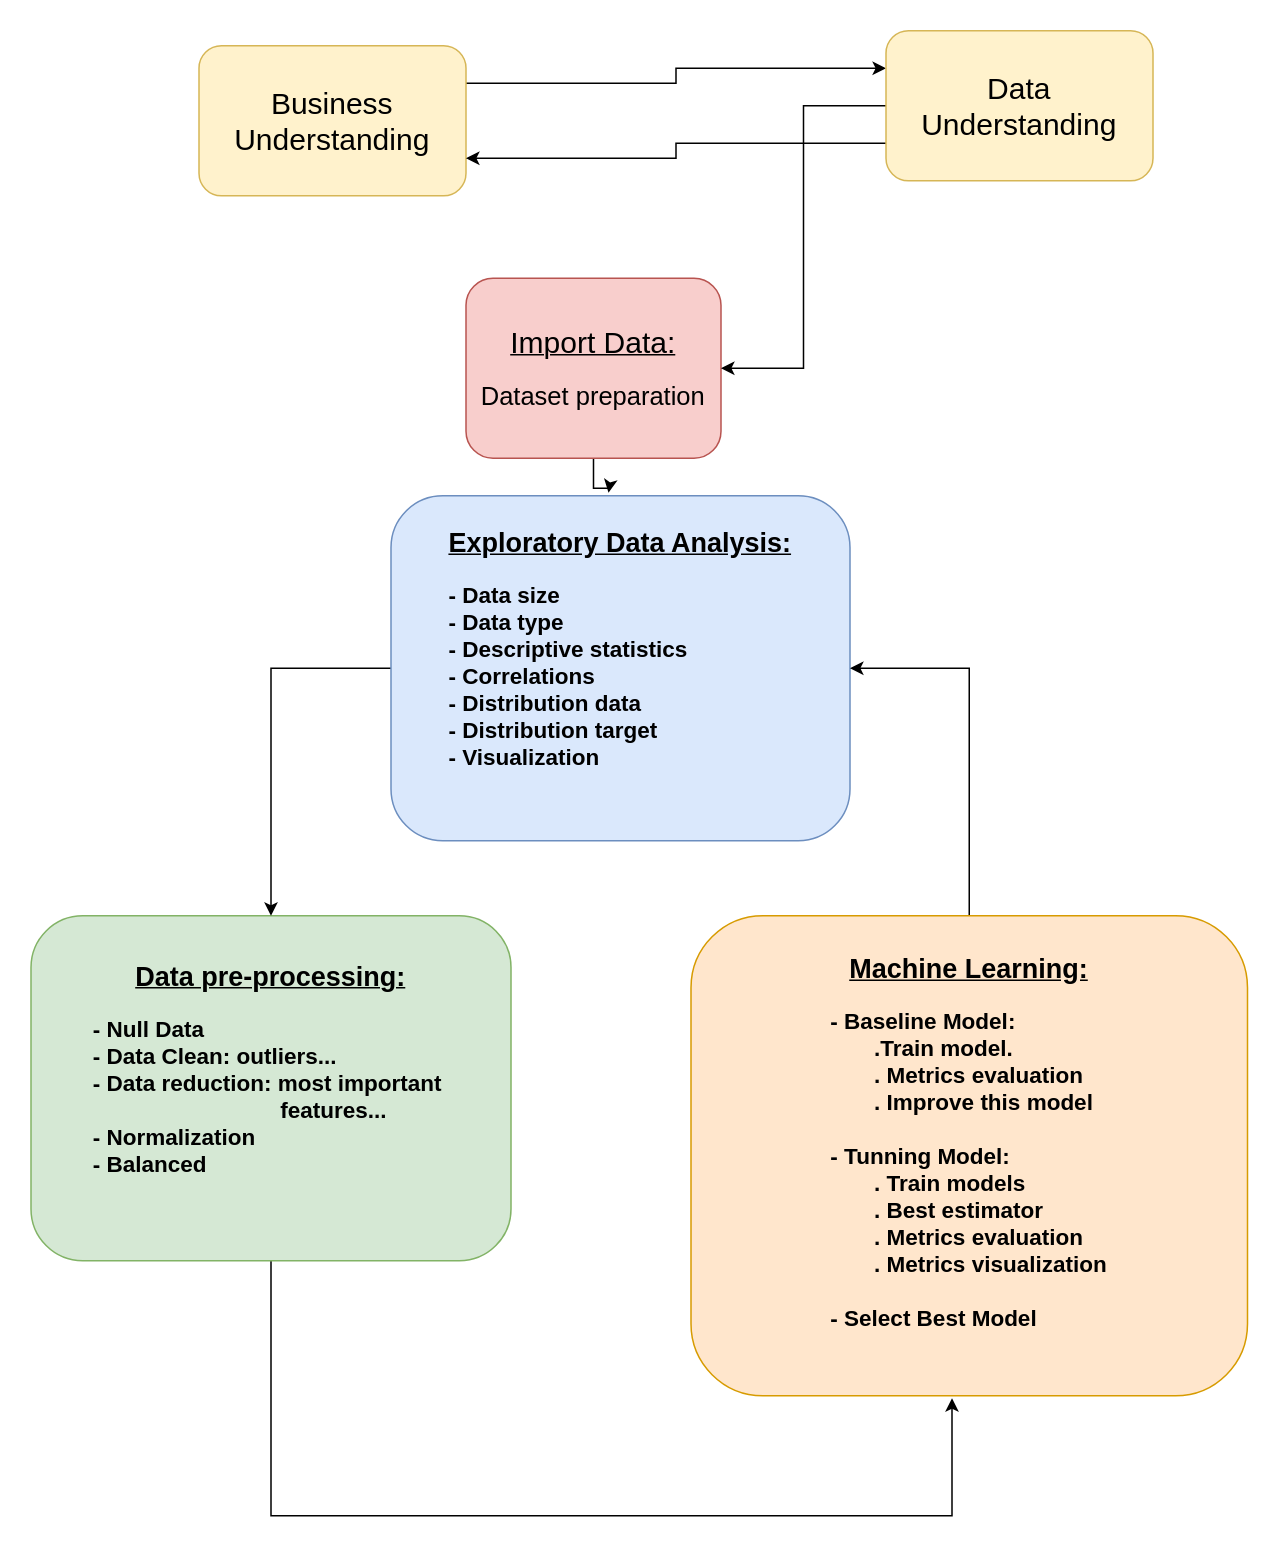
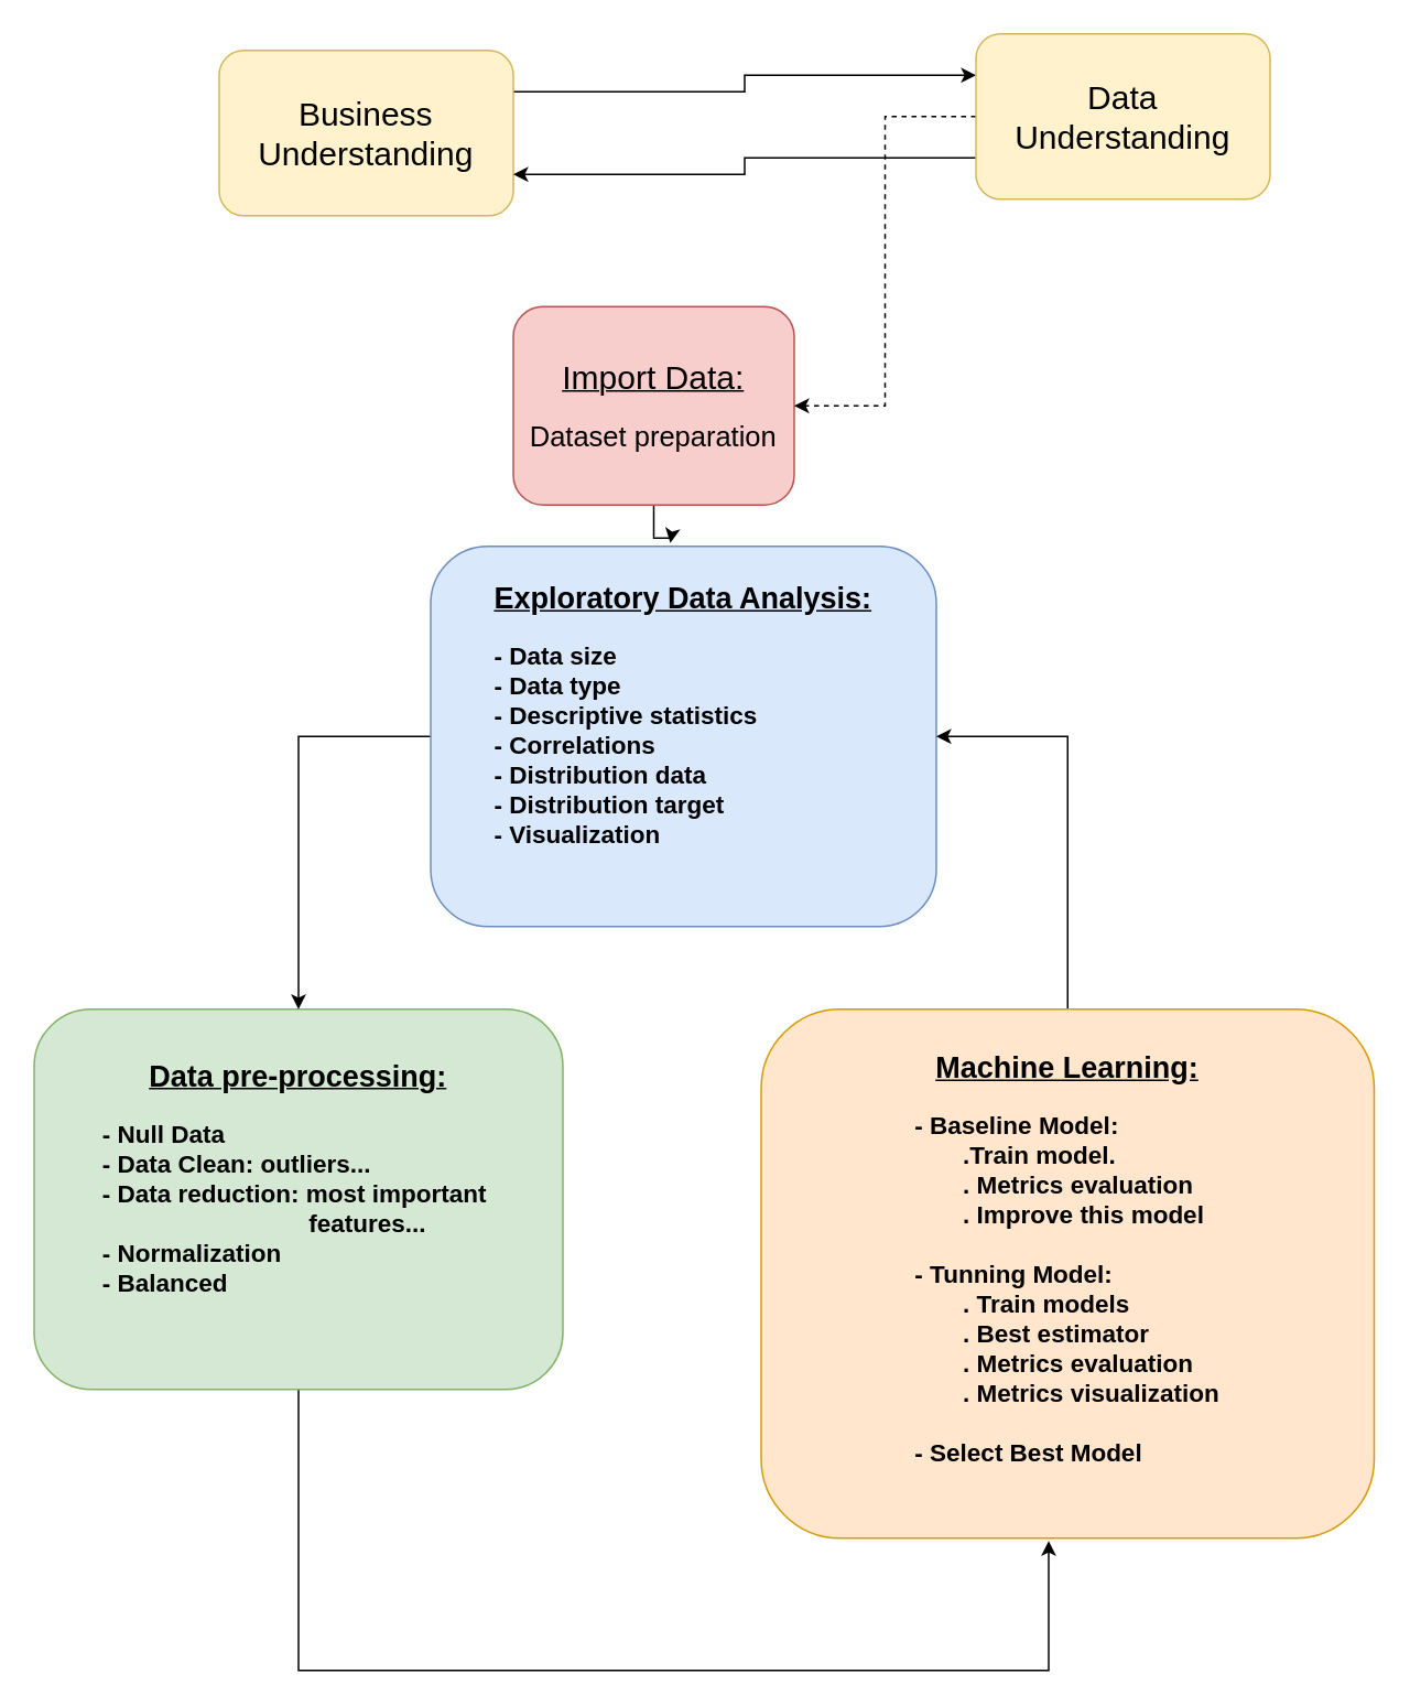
  <mxCell id="0" />
  <mxCell id="1" parent="0" />
  <mxCell id="2" value="" style="edgeStyle=orthogonalEdgeStyle;rounded=0;orthogonalLoop=1;jettySize=auto;html=1;" edge="1" parent="1" source="3"><mxGeometry relative="1" as="geometry"><mxPoint x="405" y="328" as="targetPoint" /></mxGeometry></mxCell>
  <mxCell id="3" value="&lt;font&gt;&lt;u&gt;&lt;font style=&quot;font-size: 20px&quot;&gt;Import Data:&lt;/font&gt;&lt;br&gt;&lt;/u&gt;&lt;br&gt;&lt;div style=&quot;text-align: left&quot;&gt;&lt;font style=&quot;font-size: 17px&quot;&gt;Dataset preparation&lt;/font&gt;&lt;/div&gt;&lt;/font&gt;" style="rounded=1;whiteSpace=wrap;html=1;fillColor=#f8cecc;strokeColor=#b85450;align=center;" vertex="1" parent="1"><mxGeometry x="310" y="185" width="170" height="120" as="geometry" /></mxCell>
  <mxCell id="4" style="edgeStyle=orthogonalEdgeStyle;rounded=0;orthogonalLoop=1;jettySize=auto;html=1;exitX=1;exitY=0.25;exitDx=0;exitDy=0;entryX=0;entryY=0.25;entryDx=0;entryDy=0;" edge="1" parent="1" source="5" target="14"><mxGeometry relative="1" as="geometry" /></mxCell>
  <mxCell id="5" value="&lt;font style=&quot;font-size: 20px&quot;&gt;Business Understanding&lt;/font&gt;" style="rounded=1;whiteSpace=wrap;html=1;fillColor=#fff2cc;strokeColor=#d6b656;" vertex="1" parent="1"><mxGeometry x="132" y="30" width="178" height="100" as="geometry" /></mxCell>
  <mxCell id="6" style="edgeStyle=orthogonalEdgeStyle;rounded=0;orthogonalLoop=1;jettySize=auto;html=1;exitX=0.5;exitY=1;exitDx=0;exitDy=0;entryX=0.469;entryY=1.005;entryDx=0;entryDy=0;entryPerimeter=0;" edge="1" parent="1" source="7" target="11"><mxGeometry relative="1" as="geometry"><Array as="points"><mxPoint x="180" y="1010" /><mxPoint x="634" y="1010" /></Array></mxGeometry></mxCell>
  <mxCell id="7" value="&lt;font&gt;&lt;u&gt;&lt;br&gt;&lt;span style=&quot;font-size: 18px&quot;&gt;&lt;b&gt;&lt;br&gt;Data pre-processing:&lt;/b&gt;&lt;/span&gt;&lt;/u&gt;&lt;/font&gt;&lt;br&gt;&lt;br&gt;&lt;div style=&quot;text-align: left ; font-size: 15px&quot;&gt;&lt;b&gt;&lt;font style=&quot;font-size: 15px&quot;&gt;- Null Data&amp;nbsp;&lt;/font&gt;&lt;/b&gt;&lt;/div&gt;&lt;div style=&quot;text-align: left ; font-size: 15px&quot;&gt;&lt;b&gt;&lt;font style=&quot;font-size: 15px&quot;&gt;- Data Clean: outliers...&lt;/font&gt;&lt;/b&gt;&lt;/div&gt;&lt;div style=&quot;text-align: left ; font-size: 15px&quot;&gt;&lt;span&gt;&lt;b&gt;&lt;font style=&quot;font-size: 15px&quot;&gt;- Data reduction: most important&amp;nbsp;&lt;/font&gt;&lt;/b&gt;&lt;/span&gt;&lt;/div&gt;&lt;div style=&quot;text-align: left ; font-size: 15px&quot;&gt;&lt;span&gt;&lt;b&gt;&lt;font style=&quot;font-size: 15px&quot;&gt;&amp;nbsp; &amp;nbsp; &amp;nbsp; &amp;nbsp; &amp;nbsp; &amp;nbsp; &amp;nbsp; &amp;nbsp; &amp;nbsp; &amp;nbsp; &amp;nbsp; &amp;nbsp; &amp;nbsp; &amp;nbsp; &amp;nbsp; features...&lt;/font&gt;&lt;/b&gt;&lt;/span&gt;&lt;/div&gt;&lt;div style=&quot;text-align: left ; font-size: 15px&quot;&gt;&lt;span&gt;&lt;b&gt;&lt;font style=&quot;font-size: 15px&quot;&gt;- Normalization&lt;/font&gt;&lt;/b&gt;&lt;/span&gt;&lt;/div&gt;&lt;div style=&quot;text-align: left ; font-size: 15px&quot;&gt;&lt;span&gt;&lt;b&gt;&lt;font style=&quot;font-size: 15px&quot;&gt;- Balanced&lt;/font&gt;&lt;/b&gt;&lt;/span&gt;&lt;/div&gt;&lt;br&gt;&lt;div style=&quot;text-align: left ; font-size: 15px&quot;&gt;&lt;br&gt;&lt;/div&gt;&lt;div style=&quot;text-align: left&quot;&gt;&lt;span&gt;&lt;b&gt;&lt;br&gt;&lt;/b&gt;&lt;/span&gt;&lt;/div&gt;&lt;div style=&quot;text-align: left&quot;&gt;&lt;span&gt;&lt;br&gt;&lt;/span&gt;&lt;/div&gt;" style="rounded=1;whiteSpace=wrap;html=1;fillColor=#d5e8d4;strokeColor=#82b366;" vertex="1" parent="1"><mxGeometry x="20" y="610" width="320" height="230" as="geometry" /></mxCell>
  <mxCell id="8" style="edgeStyle=orthogonalEdgeStyle;rounded=0;orthogonalLoop=1;jettySize=auto;html=1;exitX=0;exitY=0.5;exitDx=0;exitDy=0;entryX=0.5;entryY=0;entryDx=0;entryDy=0;" edge="1" parent="1" source="9" target="7"><mxGeometry relative="1" as="geometry"><mxPoint x="220" y="444.429" as="targetPoint" /></mxGeometry></mxCell>
  <mxCell id="9" value="&lt;b&gt;&lt;font style=&quot;font-size: 18px&quot;&gt;&lt;u&gt;&lt;br&gt;Exploratory Data Analysis:&lt;/u&gt;&lt;/font&gt;&lt;br&gt;&lt;br&gt;&lt;/b&gt;&lt;div style=&quot;text-align: left ; font-size: 15px&quot;&gt;&lt;b&gt;&lt;font style=&quot;font-size: 15px&quot;&gt;- Data size&lt;/font&gt;&lt;/b&gt;&lt;/div&gt;&lt;div style=&quot;text-align: left ; font-size: 15px&quot;&gt;&lt;span&gt;&lt;b&gt;&lt;font style=&quot;font-size: 15px&quot;&gt;- Data type&lt;/font&gt;&lt;/b&gt;&lt;/span&gt;&lt;/div&gt;&lt;div style=&quot;text-align: left ; font-size: 15px&quot;&gt;&lt;span&gt;&lt;b&gt;&lt;font style=&quot;font-size: 15px&quot;&gt;- Descriptive statistics&lt;/font&gt;&lt;/b&gt;&lt;/span&gt;&lt;/div&gt;&lt;div style=&quot;text-align: left ; font-size: 15px&quot;&gt;&lt;span&gt;&lt;b&gt;&lt;font style=&quot;font-size: 15px&quot;&gt;- Correlations&lt;/font&gt;&lt;/b&gt;&lt;/span&gt;&lt;/div&gt;&lt;div style=&quot;text-align: left ; font-size: 15px&quot;&gt;&lt;span&gt;&lt;b&gt;&lt;font style=&quot;font-size: 15px&quot;&gt;- Distribution data&lt;/font&gt;&lt;/b&gt;&lt;/span&gt;&lt;/div&gt;&lt;div style=&quot;text-align: left ; font-size: 15px&quot;&gt;&lt;span&gt;&lt;b&gt;&lt;font style=&quot;font-size: 15px&quot;&gt;- Distribution target&lt;/font&gt;&lt;/b&gt;&lt;/span&gt;&lt;/div&gt;&lt;div style=&quot;text-align: left ; font-size: 15px&quot;&gt;&lt;b&gt;&lt;font style=&quot;font-size: 15px&quot;&gt;- Visualization&lt;/font&gt;&lt;/b&gt;&lt;/div&gt;&lt;div style=&quot;text-align: left ; font-size: 15px&quot;&gt;&lt;br&gt;&lt;/div&gt;&lt;div style=&quot;text-align: left&quot;&gt;&lt;span&gt;&lt;b&gt;&lt;br&gt;&lt;/b&gt;&lt;/span&gt;&lt;/div&gt;&lt;div style=&quot;text-align: left&quot;&gt;&lt;span&gt;&lt;br&gt;&lt;/span&gt;&lt;/div&gt;" style="rounded=1;whiteSpace=wrap;html=1;fillColor=#dae8fc;strokeColor=#6c8ebf;" vertex="1" parent="1"><mxGeometry x="260" y="330" width="306" height="230" as="geometry" /></mxCell>
  <mxCell id="10" style="edgeStyle=orthogonalEdgeStyle;rounded=0;orthogonalLoop=1;jettySize=auto;html=1;entryX=1;entryY=0.5;entryDx=0;entryDy=0;" edge="1" parent="1" source="11" target="9"><mxGeometry relative="1" as="geometry" /></mxCell>
  <mxCell id="11" value="&lt;b&gt;&lt;font style=&quot;font-size: 18px&quot;&gt;&lt;u&gt;&lt;br&gt;&lt;br&gt;&lt;br&gt;Machine Learning:&lt;/u&gt;&lt;/font&gt;&lt;br&gt;&lt;br&gt;&lt;/b&gt;&lt;div style=&quot;text-align: left ; font-size: 15px&quot;&gt;&lt;b&gt;&lt;font style=&quot;font-size: 15px&quot;&gt;- Baseline Model:&amp;nbsp;&lt;/font&gt;&lt;/b&gt;&lt;/div&gt;&lt;div style=&quot;text-align: left ; font-size: 15px&quot;&gt;&lt;b&gt;&amp;nbsp; &amp;nbsp; &amp;nbsp; &amp;nbsp;.Train model.&lt;/b&gt;&lt;/div&gt;&lt;div style=&quot;text-align: left ; font-size: 15px&quot;&gt;&lt;b&gt;&amp;nbsp; &amp;nbsp; &amp;nbsp; &amp;nbsp;. Metrics evaluation&lt;/b&gt;&lt;/div&gt;&lt;div style=&quot;text-align: left ; font-size: 15px&quot;&gt;&lt;b&gt;&lt;font style=&quot;font-size: 15px&quot;&gt;&amp;nbsp; &amp;nbsp; &amp;nbsp; &amp;nbsp;. Improve this model&lt;/font&gt;&lt;/b&gt;&lt;/div&gt;&lt;div style=&quot;text-align: left ; font-size: 15px&quot;&gt;&lt;b&gt;&lt;font style=&quot;font-size: 15px&quot;&gt;&lt;br&gt;&lt;/font&gt;&lt;/b&gt;&lt;/div&gt;&lt;div style=&quot;text-align: left ; font-size: 15px&quot;&gt;&lt;b&gt;&lt;font style=&quot;font-size: 15px&quot;&gt;- Tunning Model:&lt;/font&gt;&lt;/b&gt;&lt;/div&gt;&lt;div style=&quot;text-align: left ; font-size: 15px&quot;&gt;&lt;b&gt;&lt;font style=&quot;font-size: 15px&quot;&gt;&amp;nbsp; &amp;nbsp; &amp;nbsp; &amp;nbsp;. Train models&lt;/font&gt;&lt;/b&gt;&lt;/div&gt;&lt;div style=&quot;text-align: left ; font-size: 15px&quot;&gt;&lt;b&gt;&lt;font style=&quot;font-size: 15px&quot;&gt;&amp;nbsp; &amp;nbsp; &amp;nbsp; &amp;nbsp;. Best estimator&lt;/font&gt;&lt;/b&gt;&lt;/div&gt;&lt;div style=&quot;text-align: left ; font-size: 15px&quot;&gt;&lt;b&gt;&amp;nbsp; &amp;nbsp; &amp;nbsp; &amp;nbsp;. Metrics evaluation&amp;nbsp;&lt;/b&gt;&lt;/div&gt;&lt;div style=&quot;text-align: left ; font-size: 15px&quot;&gt;&lt;b&gt;&amp;nbsp; &amp;nbsp; &amp;nbsp; &amp;nbsp;. Metrics visualization&lt;/b&gt;&lt;/div&gt;&lt;div style=&quot;text-align: left ; font-size: 15px&quot;&gt;&lt;b&gt;&lt;br&gt;&lt;/b&gt;&lt;/div&gt;&lt;div style=&quot;text-align: left ; font-size: 15px&quot;&gt;&lt;b&gt;- Select Best Model&lt;/b&gt;&lt;/div&gt;&lt;div style=&quot;text-align: left ; font-size: 15px&quot;&gt;&lt;b&gt;&lt;font style=&quot;font-size: 15px&quot;&gt;&lt;br&gt;&lt;/font&gt;&lt;/b&gt;&lt;/div&gt;&lt;div style=&quot;text-align: left ; font-size: 15px&quot;&gt;&lt;br&gt;&lt;/div&gt;&lt;div style=&quot;text-align: left ; font-size: 15px&quot;&gt;&lt;br&gt;&lt;/div&gt;&lt;div style=&quot;text-align: left&quot;&gt;&lt;span&gt;&lt;b&gt;&lt;br&gt;&lt;/b&gt;&lt;/span&gt;&lt;/div&gt;&lt;div style=&quot;text-align: left&quot;&gt;&lt;span&gt;&lt;br&gt;&lt;/span&gt;&lt;/div&gt;" style="rounded=1;whiteSpace=wrap;html=1;fillColor=#ffe6cc;strokeColor=#d79b00;" vertex="1" parent="1"><mxGeometry x="460" y="610" width="371" height="320" as="geometry" /></mxCell>
  <mxCell id="12" style="edgeStyle=orthogonalEdgeStyle;rounded=0;orthogonalLoop=1;jettySize=auto;html=1;exitX=0;exitY=0.75;exitDx=0;exitDy=0;entryX=1;entryY=0.75;entryDx=0;entryDy=0;" edge="1" parent="1" source="14" target="5"><mxGeometry relative="1" as="geometry" /></mxCell>
- <mxCell id="13" style="edgeStyle=orthogonalEdgeStyle;rounded=0;orthogonalLoop=1;jettySize=auto;html=1;entryX=1;entryY=0.5;entryDx=0;entryDy=0;" edge="1" parent="1" source="14" target="3"><mxGeometry relative="1" as="geometry" /></mxCell>
+ <mxCell id="13" style="edgeStyle=orthogonalEdgeStyle;rounded=0;orthogonalLoop=1;jettySize=auto;html=1;entryX=1;entryY=0.5;entryDx=0;entryDy=0;dashed=1;" edge="1" parent="1" source="14" target="3"><mxGeometry relative="1" as="geometry" /></mxCell>
  <mxCell id="14" value="&lt;font style=&quot;font-size: 20px&quot;&gt;Data Understanding&lt;/font&gt;" style="rounded=1;whiteSpace=wrap;html=1;fillColor=#fff2cc;strokeColor=#d6b656;" vertex="1" parent="1"><mxGeometry x="590" y="20" width="178" height="100" as="geometry" /></mxCell>
